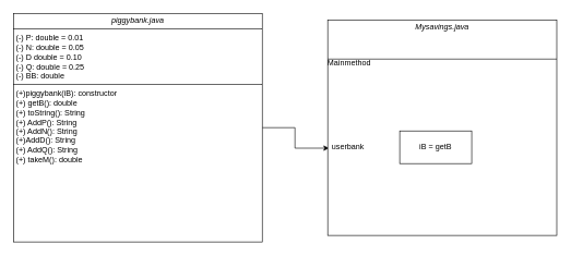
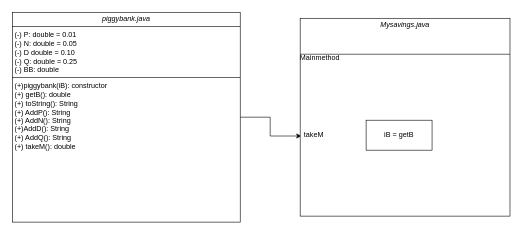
  <mxCell id="0" />
  <mxCell id="1" parent="0" />
  <mxCell id="2" style="edgeStyle=orthogonalEdgeStyle;rounded=0;orthogonalLoop=1;jettySize=auto;html=1;entryX=0.006;entryY=0.595;entryDx=0;entryDy=0;entryPerimeter=0;" edge="1" parent="1" source="3" target="4"><mxGeometry relative="1" as="geometry"><mxPoint x="490" y="195" as="targetPoint" /></mxGeometry></mxCell>
  <mxCell id="3" value="&lt;p style=&quot;margin:0px;margin-top:4px;text-align:center;&quot;&gt;&lt;i&gt;piggybank.java&lt;/i&gt;&lt;/p&gt;&lt;hr size=&quot;1&quot; style=&quot;border-style:solid;&quot;&gt;&lt;p style=&quot;margin:0px;margin-left:4px;&quot;&gt;(-) P: double = 0.01&lt;/p&gt;&lt;p style=&quot;margin:0px;margin-left:4px;&quot;&gt;(-) N: double = 0.05&lt;/p&gt;&lt;p style=&quot;margin:0px;margin-left:4px;&quot;&gt;(-) D double = 0.10&lt;/p&gt;&lt;p style=&quot;margin:0px;margin-left:4px;&quot;&gt;(-) Q: double = 0.25&lt;/p&gt;&lt;p style=&quot;margin:0px;margin-left:4px;&quot;&gt;(-) BB: double&lt;/p&gt;&lt;hr size=&quot;1&quot; style=&quot;border-style:solid;&quot;&gt;&lt;p style=&quot;margin:0px;margin-left:4px;&quot;&gt;(+)piggybank(iB): constructor&lt;/p&gt;&lt;p style=&quot;margin:0px;margin-left:4px;&quot;&gt;(+) getB(): double&lt;/p&gt;&lt;p style=&quot;margin:0px;margin-left:4px;&quot;&gt;(+) toString(): String&lt;/p&gt;&lt;p style=&quot;margin:0px;margin-left:4px;&quot;&gt;(+) AddP(): String&lt;/p&gt;&lt;p style=&quot;margin:0px;margin-left:4px;&quot;&gt;(+) AddN(): String&lt;/p&gt;&lt;p style=&quot;margin:0px;margin-left:4px;&quot;&gt;(+)AddD(): String&lt;/p&gt;&lt;p style=&quot;margin:0px;margin-left:4px;&quot;&gt;(+) AddQ(): String&lt;/p&gt;&lt;p style=&quot;margin:0px;margin-left:4px;&quot;&gt;(+) takeM(): double&lt;/p&gt;" style="verticalAlign=top;align=left;overflow=fill;html=1;whiteSpace=wrap;" vertex="1" parent="1"><mxGeometry x="20" y="20" width="380" height="350" as="geometry" /></mxCell>
- <mxCell id="4" value="&lt;p style=&quot;margin:0px;margin-top:4px;text-align:center;&quot;&gt;&lt;i&gt;Mysavings.java&lt;/i&gt;&lt;/p&gt;&lt;p style=&quot;margin:0px;margin-top:4px;text-align:center;&quot;&gt;&lt;span style=&quot;background-color: initial;&quot;&gt;&lt;br&gt;&lt;/span&gt;&lt;/p&gt;&lt;p style=&quot;margin:0px;margin-top:4px;text-align:center;&quot;&gt;&lt;span style=&quot;background-color: initial;&quot;&gt;&lt;br&gt;&lt;/span&gt;&lt;/p&gt;&lt;p style=&quot;margin: 4px 0px 0px;&quot;&gt;&lt;span style=&quot;background-color: initial;&quot;&gt;Mainmethod&lt;/span&gt;&lt;/p&gt;&lt;p style=&quot;margin: 4px 0px 0px;&quot;&gt;&lt;span style=&quot;background-color: initial;&quot;&gt;&lt;br&gt;&lt;/span&gt;&lt;/p&gt;&lt;p style=&quot;margin: 4px 0px 0px;&quot;&gt;&lt;span style=&quot;background-color: initial;&quot;&gt;&lt;br&gt;&lt;/span&gt;&lt;/p&gt;&lt;p style=&quot;margin: 4px 0px 0px;&quot;&gt;&lt;span style=&quot;background-color: initial;&quot;&gt;&lt;br&gt;&lt;/span&gt;&lt;/p&gt;&lt;p style=&quot;margin: 4px 0px 0px;&quot;&gt;&lt;span style=&quot;background-color: initial;&quot;&gt;&lt;br&gt;&lt;/span&gt;&lt;/p&gt;&lt;p style=&quot;margin: 4px 0px 0px;&quot;&gt;&lt;span style=&quot;background-color: initial;&quot;&gt;&lt;br&gt;&lt;/span&gt;&lt;/p&gt;&lt;p style=&quot;margin: 4px 0px 0px;&quot;&gt;&lt;span style=&quot;background-color: initial;&quot;&gt;&lt;br&gt;&lt;/span&gt;&lt;/p&gt;&lt;p style=&quot;margin: 4px 0px 0px;&quot;&gt;&amp;nbsp; userbank&amp;nbsp;&amp;nbsp;&lt;/p&gt;" style="verticalAlign=top;align=left;overflow=fill;html=1;whiteSpace=wrap;" vertex="1" parent="1"><mxGeometry x="500" y="30" width="350" height="330" as="geometry" /></mxCell>
+ <mxCell id="4" value="&lt;p style=&quot;margin:0px;margin-top:4px;text-align:center;&quot;&gt;&lt;i&gt;Mysavings.java&lt;/i&gt;&lt;/p&gt;&lt;p style=&quot;margin:0px;margin-top:4px;text-align:center;&quot;&gt;&lt;span style=&quot;background-color: initial;&quot;&gt;&lt;br&gt;&lt;/span&gt;&lt;/p&gt;&lt;p style=&quot;margin:0px;margin-top:4px;text-align:center;&quot;&gt;&lt;span style=&quot;background-color: initial;&quot;&gt;&lt;br&gt;&lt;/span&gt;&lt;/p&gt;&lt;p style=&quot;margin: 4px 0px 0px;&quot;&gt;&lt;span style=&quot;background-color: initial;&quot;&gt;Mainmethod&lt;/span&gt;&lt;/p&gt;&lt;p style=&quot;margin: 4px 0px 0px;&quot;&gt;&lt;span style=&quot;background-color: initial;&quot;&gt;&lt;br&gt;&lt;/span&gt;&lt;/p&gt;&lt;p style=&quot;margin: 4px 0px 0px;&quot;&gt;&lt;span style=&quot;background-color: initial;&quot;&gt;&lt;br&gt;&lt;/span&gt;&lt;/p&gt;&lt;p style=&quot;margin: 4px 0px 0px;&quot;&gt;&lt;span style=&quot;background-color: initial;&quot;&gt;&lt;br&gt;&lt;/span&gt;&lt;/p&gt;&lt;p style=&quot;margin: 4px 0px 0px;&quot;&gt;&lt;span style=&quot;background-color: initial;&quot;&gt;&lt;br&gt;&lt;/span&gt;&lt;/p&gt;&lt;p style=&quot;margin: 4px 0px 0px;&quot;&gt;&lt;span style=&quot;background-color: initial;&quot;&gt;&lt;br&gt;&lt;/span&gt;&lt;/p&gt;&lt;p style=&quot;margin: 4px 0px 0px;&quot;&gt;&lt;span style=&quot;background-color: initial;&quot;&gt;&lt;br&gt;&lt;/span&gt;&lt;/p&gt;&lt;p style=&quot;margin: 4px 0px 0px;&quot;&gt;&amp;nbsp; takeM&amp;nbsp;&amp;nbsp;&lt;/p&gt;" style="verticalAlign=top;align=left;overflow=fill;html=1;whiteSpace=wrap;" vertex="1" parent="1"><mxGeometry x="500" y="30" width="350" height="330" as="geometry" /></mxCell>
  <mxCell id="5" value="" style="endArrow=none;html=1;rounded=0;" edge="1" parent="1"><mxGeometry relative="1" as="geometry"><mxPoint x="500" y="90" as="sourcePoint" /><mxPoint x="850" y="90" as="targetPoint" /></mxGeometry></mxCell>
  <mxCell id="6" value="iB = getB" style="html=1;whiteSpace=wrap;" vertex="1" parent="1"><mxGeometry x="610" y="200" width="110" height="50" as="geometry" /></mxCell>
